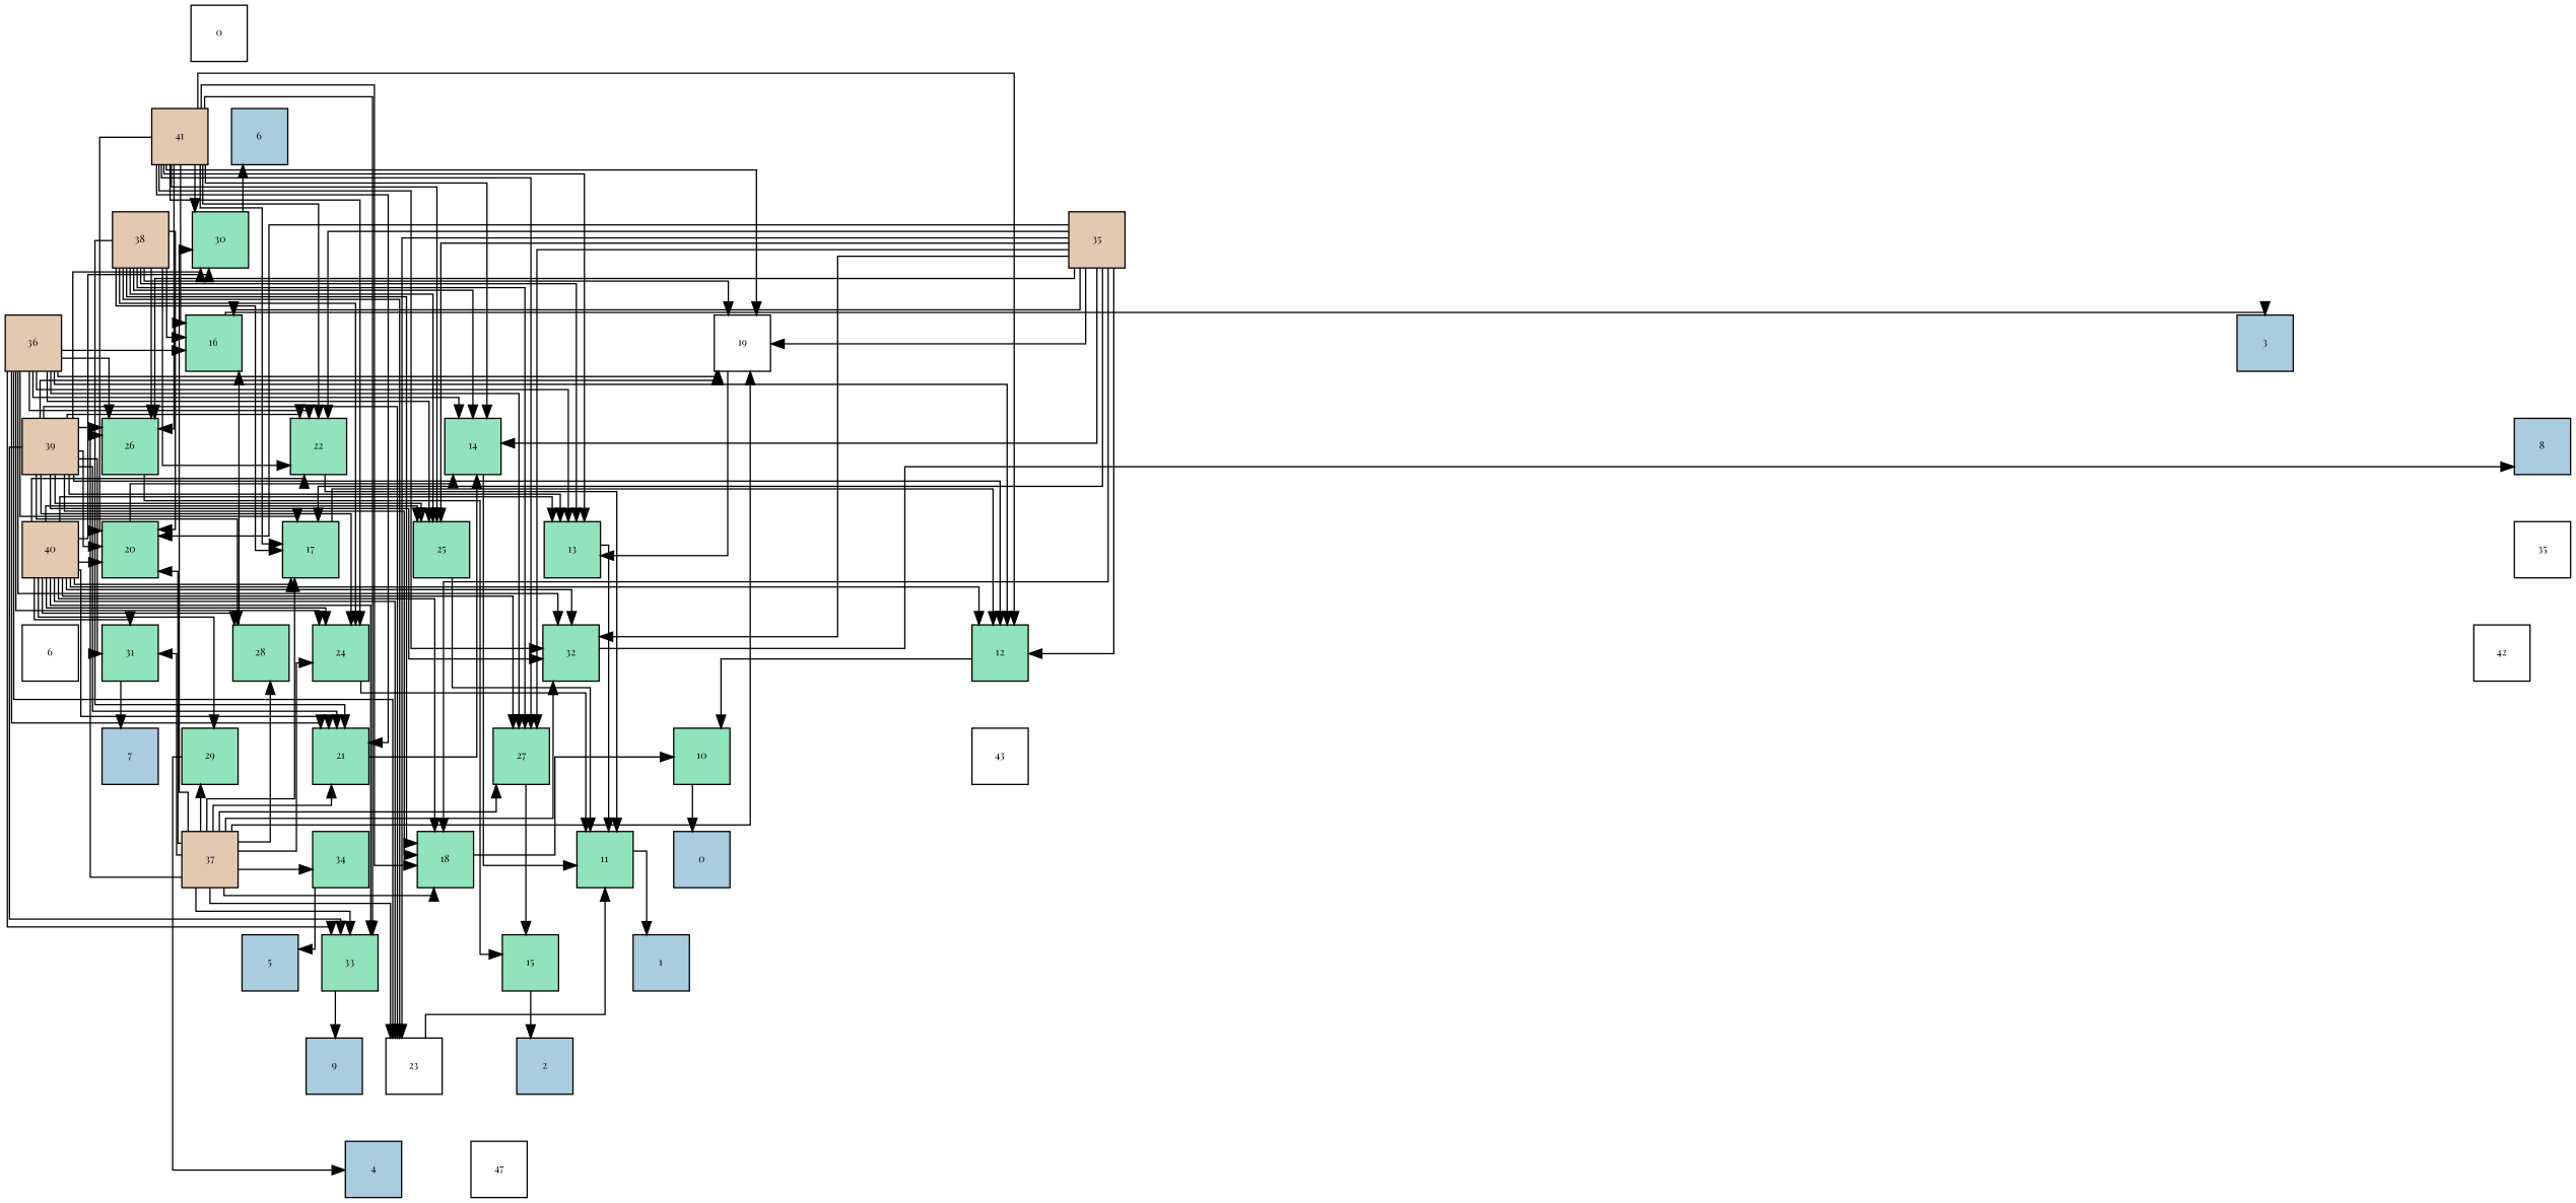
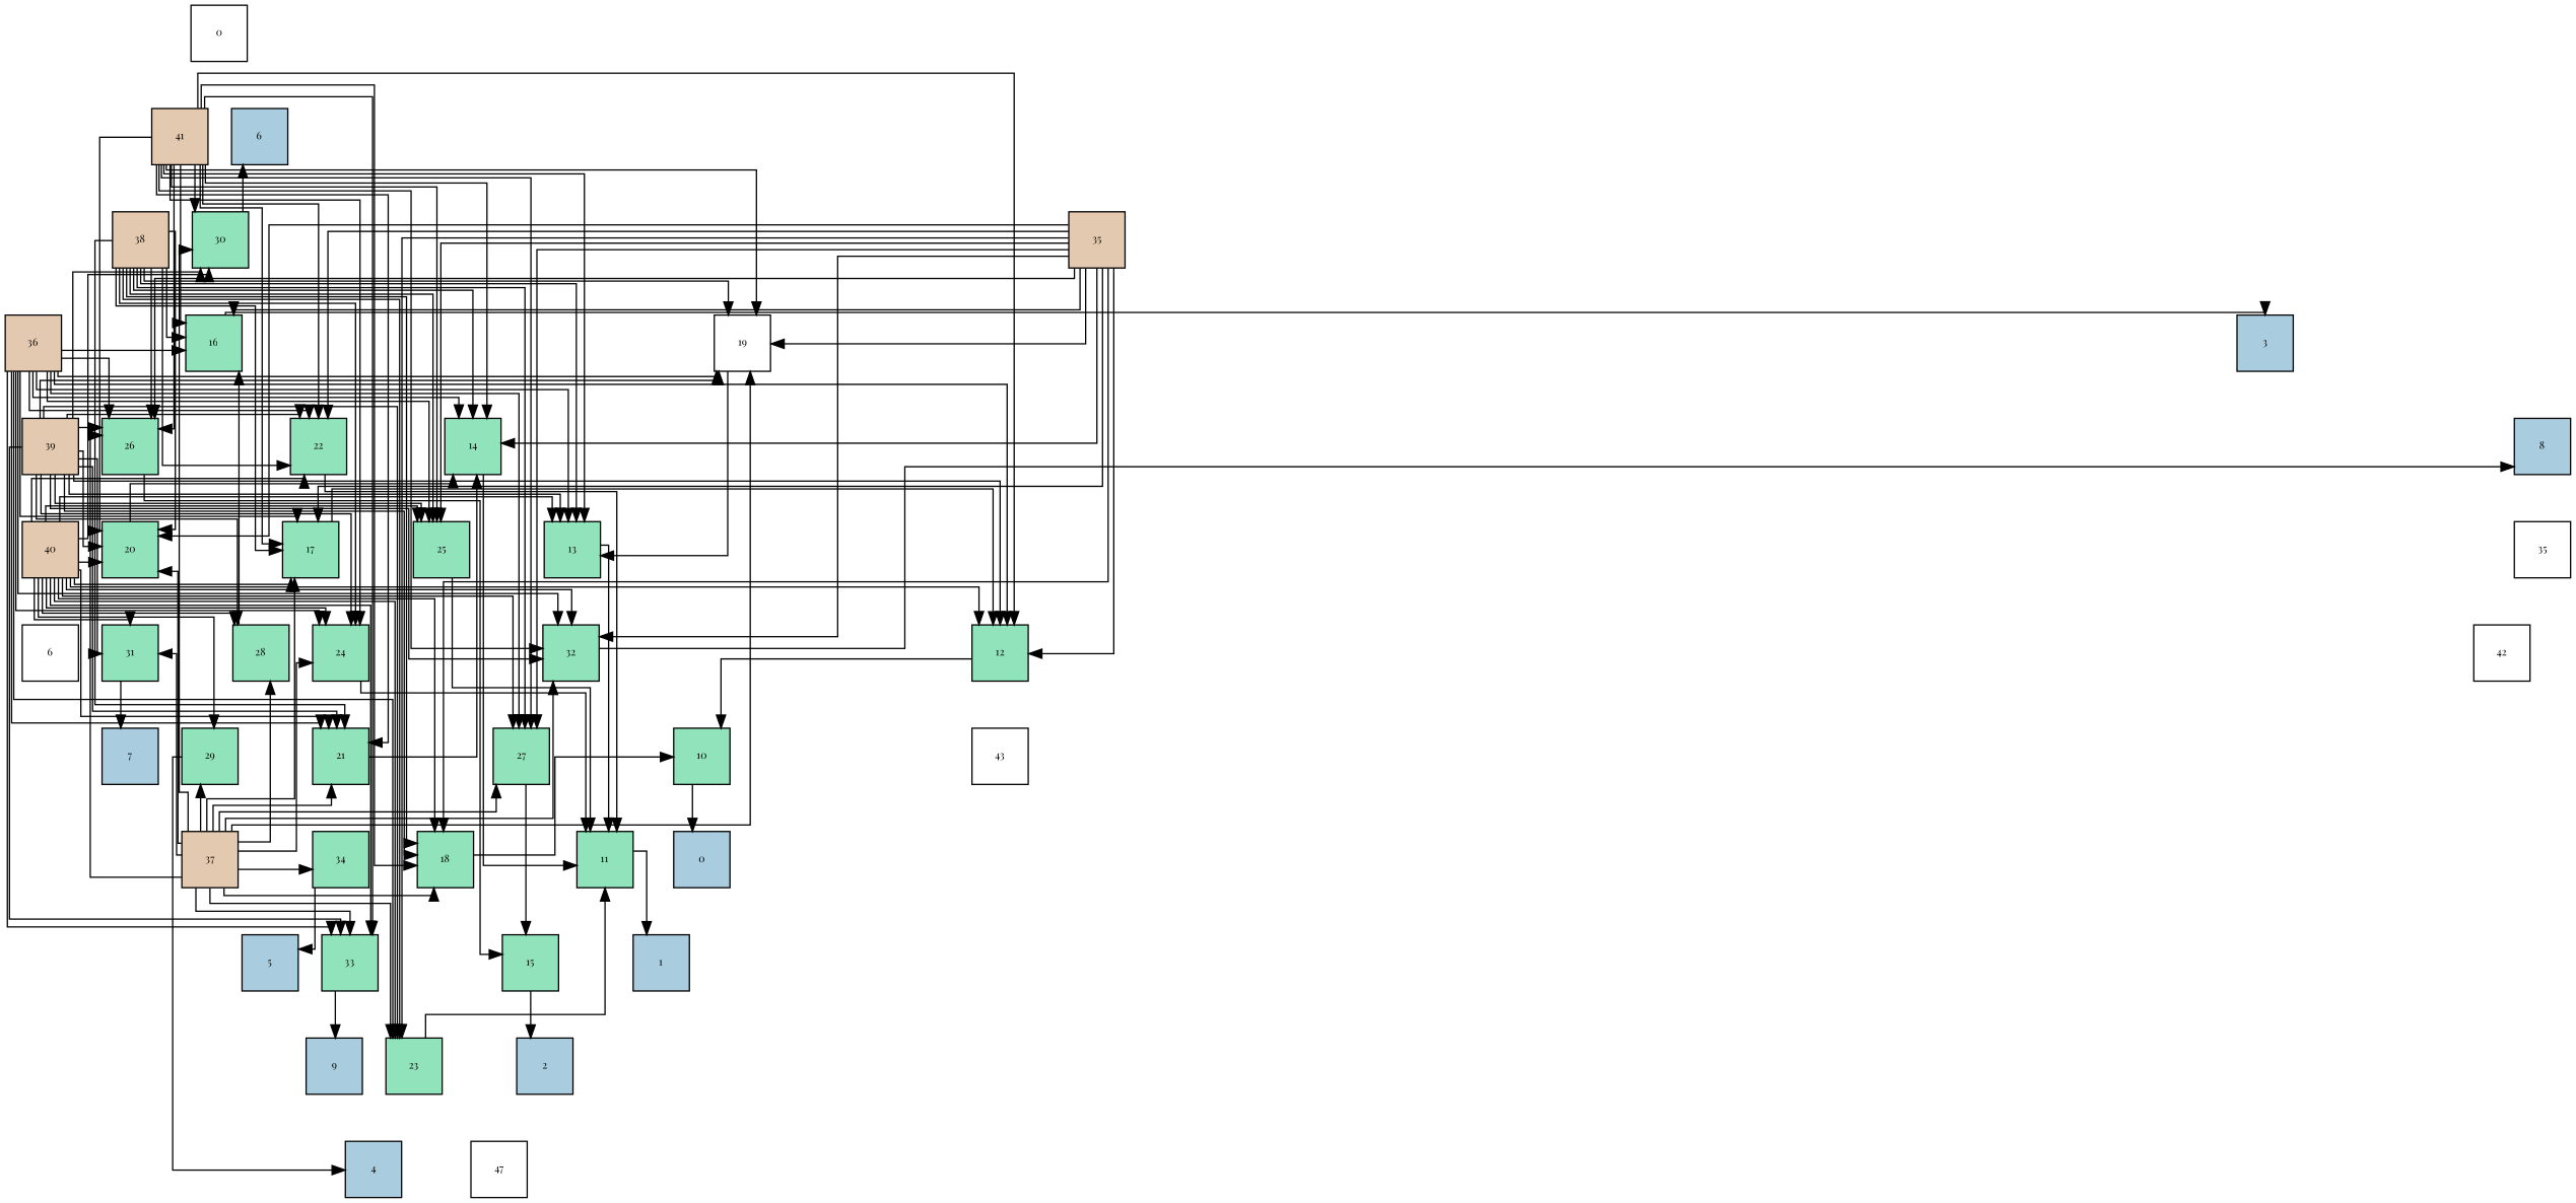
  digraph {
    fontname="Playfair Display"
    rank=same
    rankdir=TB
    splines=ortho
    node [fillcolor="#91e3bb" fixedsize=true fontname="Playfair Display" fontsize=8 shape=square style=filled]
    edge [constraint=false fontname="Playfair Display" style=vis]
    n1 [fillcolor="#ffffff" label=0 width=0.6]
    n2 [fillcolor="#e3c9af" label=41 width=0.6]
    n3 [fillcolor="#a9ccde" label=6 width=0.6]
    n4 [fillcolor="#e3c9af" label=38 width=0.6]
    n5 [label=30 width=0.6]
    n6 [label=16 width=0.6]
    n7 [label=26 width=0.6]
    n8 [label=20 width=0.6]
    n9 [fillcolor="#ffffff" label=19 width=0.6]
    n10 [label=22 width=0.6]
    n11 [label=17 width=0.6]
    n12 [label=14 width=0.6]
    n13 [label=25 width=0.6]
    n14 [label=24 width=0.6]
    n15 [label=21 width=0.6]
    n16 [label=13 width=0.6]
    n17 [label=32 width=0.6]
    n18 [label=27 width=0.6]
    n19 [label=18 width=0.6]
    n20 [label=33 width=0.6]
    n21 [label=12 width=0.6]
    n22 [fillcolor="#e3c9af" label=35 width=0.6]
    n23 [fillcolor="#e3c9af" label=36 width=0.6]
-   n24 [fillcolor="#ffffff" label=23 width=0.6]
+   n24 [label=23 width=0.6]
    n25 [fillcolor="#a9ccde" label=3 width=0.6]
    n26 [label=15 width=0.6]
    n27 [label=31 width=0.6]
    n28 [label=28 width=0.6]
    n29 [label=11 width=0.6]
    n30 [label=34 width=0.6]
    n31 [fillcolor="#a9ccde" label=8 width=0.6]
    n32 [label=10 width=0.6]
    n33 [fillcolor="#a9ccde" label=9 width=0.6]
    n34 [fillcolor="#ffffff" label=43 width=0.6]
    n35 [fillcolor="#e3c9af" label=39 width=0.6]
    n36 [fillcolor="#a9ccde" label=4 width=0.6]
    n37 [fillcolor="#ffffff" label=47 width=0.6]
    n38 [fillcolor="#e3c9af" label=40 width=0.6]
    n39 [fillcolor="#ffffff" label=6 width=0.6]
    n40 [label=29 width=0.6]
    n41 [fillcolor="#a9ccde" label=7 width=0.6]
    n42 [fillcolor="#e3c9af" label=37 width=0.6]
    n43 [fillcolor="#a9ccde" label=2 width=0.6]
    n44 [fillcolor="#a9ccde" label=5 width=0.6]
    n45 [fillcolor="#a9ccde" label=1 width=0.6]
    n46 [fillcolor="#ffffff" label=35 width=0.6]
    n47 [fillcolor="#ffffff" label=42 width=0.6]
    n48 [fillcolor="#a9ccde" label=0 width=0.6]
    n1 -> n2 [constraint=true style=invis]
    n1 -> n3 [constraint=true style=invis]
    n2 -> n4 [constraint=true style=invis]
    n2 -> n5
    n2 -> n5 [constraint=true style=invis]
    n2 -> n6
    n2 -> n7
    n2 -> n8
    n2 -> n9
    n2 -> n10
    n2 -> n11
    n2 -> n12
    n2 -> n13
    n2 -> n14
    n2 -> n15
    n2 -> n16
    n2 -> n17
    n2 -> n18
    n2 -> n19
    n2 -> n20
    n2 -> n21
    n3 -> n5 [constraint=true style=invis]
    n3 -> n22 [constraint=true style=invis]
    n4 -> n6
    n4 -> n6 [constraint=true style=invis]
    n4 -> n7
    n4 -> n8
    n4 -> n9
    n4 -> n10
    n4 -> n11
    n4 -> n12
    n4 -> n13
    n4 -> n14
    n4 -> n15
    n4 -> n16
    n4 -> n18
    n4 -> n19
    n4 -> n23 [constraint=true style=invis]
    n4 -> n24
    n5 -> n3
    n5 -> n6 [constraint=true style=invis]
    n5 -> n9 [constraint=true style=invis]
    n6 -> n7 [constraint=true style=invis]
    n6 -> n10 [constraint=true style=invis]
    n6 -> n25
    n7 -> n8 [constraint=true style=invis]
    n7 -> n11 [constraint=true style=invis]
    n7 -> n26
    n8 -> n12
    n8 -> n27 [constraint=true style=invis]
    n8 -> n28 [constraint=true style=invis]
    n9 -> n10 [constraint=true style=invis]
    n9 -> n12 [constraint=true style=invis]
    n9 -> n16
    n10 -> n11 [constraint=true style=invis]
    n10 -> n13 [constraint=true style=invis]
    n10 -> n29
    n11 -> n14 [constraint=true style=invis]
    n11 -> n21
    n11 -> n28 [constraint=true style=invis]
    n12 -> n13 [constraint=true style=invis]
    n12 -> n16 [constraint=true style=invis]
    n12 -> n29
    n13 -> n14 [constraint=true style=invis]
    n13 -> n17 [constraint=true style=invis]
    n13 -> n29
    n14 -> n15 [constraint=true style=invis]
    n14 -> n18 [constraint=true style=invis]
    n14 -> n29
    n15 -> n12
    n15 -> n19 [constraint=true style=invis]
    n15 -> n30 [constraint=true style=invis]
    n16 -> n17 [constraint=true style=invis]
    n16 -> n21 [constraint=true style=invis]
    n16 -> n29
    n17 -> n18 [constraint=true style=invis]
    n17 -> n31
    n17 -> n32 [constraint=true style=invis]
    n18 -> n19 [constraint=true style=invis]
    n18 -> n26
    n18 -> n29 [constraint=true style=invis]
    n19 -> n20 [constraint=true style=invis]
    n19 -> n26 [constraint=true style=invis]
    n19 -> n32
    n20 -> n24 [constraint=true style=invis]
    n20 -> n33
    n20 -> n33 [constraint=true style=invis]
    n21 -> n32
    n21 -> n32 [constraint=true style=invis]
    n21 -> n34 [constraint=true style=invis]
    n22 -> n6
    n22 -> n7
    n22 -> n8
    n22 -> n9
    n22 -> n9 [constraint=true style=invis]
    n22 -> n10
    n22 -> n11
    n22 -> n12
    n22 -> n13
    n22 -> n17
    n22 -> n18
    n22 -> n19
    n22 -> n21
    n22 -> n24
    n22 -> n25 [constraint=true style=invis]
    n23 -> n6
    n23 -> n7
    n23 -> n7 [constraint=true style=invis]
    n23 -> n9
    n23 -> n10
    n23 -> n11
    n23 -> n12
    n23 -> n13
    n23 -> n14
    n23 -> n15
    n23 -> n16
    n23 -> n17
    n23 -> n18
    n23 -> n20
    n23 -> n21
    n23 -> n24
    n23 -> n35 [constraint=true style=invis]
    n24 -> n29
    n24 -> n36 [constraint=true style=invis]
    n24 -> n37 [constraint=true style=invis]
    n25 -> n12 [constraint=true style=invis]
    n25 -> n31 [constraint=true style=invis]
    n26 -> n24 [constraint=true style=invis]
    n26 -> n43
    n26 -> n43 [constraint=true style=invis]
    n27 -> n40 [constraint=true style=invis]
    n27 -> n41
    n27 -> n41 [constraint=true style=invis]
    n28 -> n6
    n28 -> n15 [constraint=true style=invis]
    n28 -> n40 [constraint=true style=invis]
    n29 -> n26 [constraint=true style=invis]
    n29 -> n45
    n29 -> n45 [constraint=true style=invis]
    n30 -> n20 [constraint=true style=invis]
    n30 -> n44
    n30 -> n44 [constraint=true style=invis]
    n31 -> n16 [constraint=true style=invis]
    n31 -> n46 [constraint=true style=invis]
    n32 -> n29 [constraint=true style=invis]
    n32 -> n48
    n32 -> n48 [constraint=true style=invis]
    n33 -> n36 [constraint=true style=invis]
    n34 -> n48 [constraint=true style=invis]
    n35 -> n5
    n35 -> n7
    n35 -> n8
    n35 -> n8 [constraint=true style=invis]
    n35 -> n9
    n35 -> n10
    n35 -> n13
    n35 -> n14
    n35 -> n15
    n35 -> n16
    n35 -> n17
    n35 -> n19
    n35 -> n20
    n35 -> n21
    n35 -> n24
    n35 -> n27
    n35 -> n28
    n35 -> n38 [constraint=true style=invis]
    n38 -> n5
    n38 -> n8
    n38 -> n10
    n38 -> n11
    n38 -> n13
    n38 -> n14
    n38 -> n15
    n38 -> n16
    n38 -> n17
    n38 -> n18
    n38 -> n19
    n38 -> n20
    n38 -> n21
    n38 -> n24
    n38 -> n27
    n38 -> n27 [constraint=true style=invis]
    n38 -> n28
    n38 -> n39 [constraint=true style=invis]
    n38 -> n40
    n39 -> n41 [constraint=true style=invis]
    n40 -> n30 [constraint=true style=invis]
    n40 -> n36
    n40 -> n42 [constraint=true style=invis]
    n41 -> n42 [constraint=true style=invis]
    n42 -> n5
    n42 -> n7
    n42 -> n8
    n42 -> n9
    n42 -> n11
    n42 -> n14
    n42 -> n15
    n42 -> n17
    n42 -> n18
    n42 -> n19
    n42 -> n20
    n42 -> n24
    n42 -> n27
    n42 -> n28
    n42 -> n30
    n42 -> n40
    n42 -> n44 [constraint=true style=invis]
    n43 -> n37 [constraint=true style=invis]
    n44 -> n33 [constraint=true style=invis]
    n45 -> n43 [constraint=true style=invis]
    n46 -> n21 [constraint=true style=invis]
    n46 -> n47 [constraint=true style=invis]
    n47 -> n34 [constraint=true style=invis]
    n48 -> n45 [constraint=true style=invis]
  }
